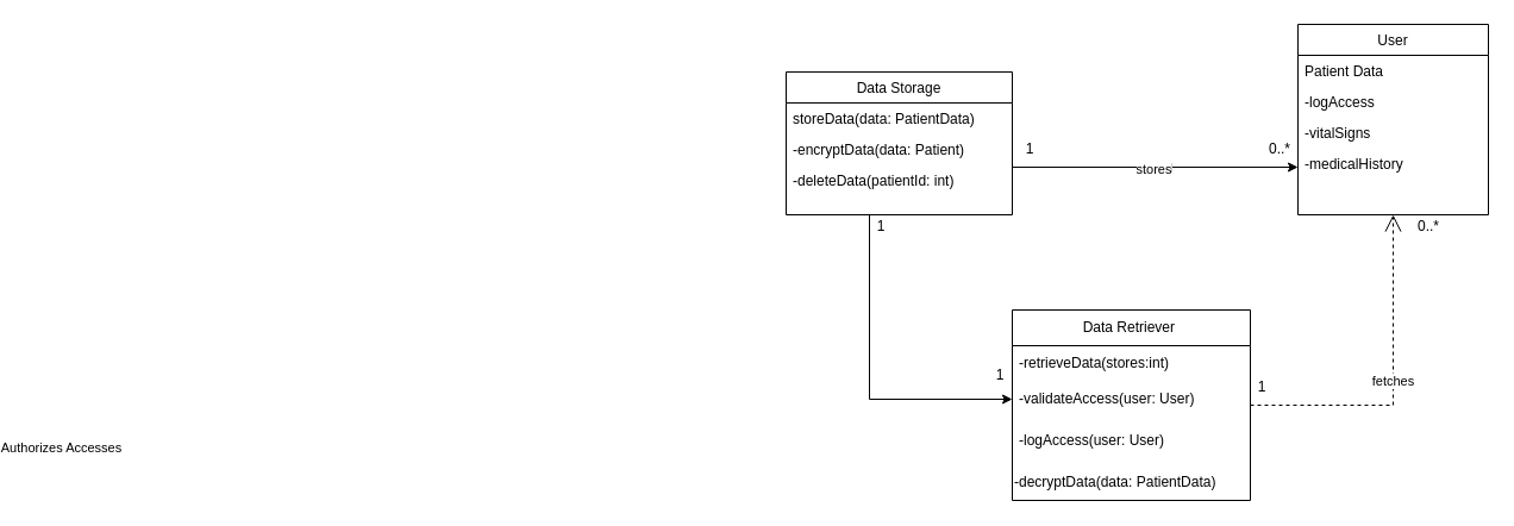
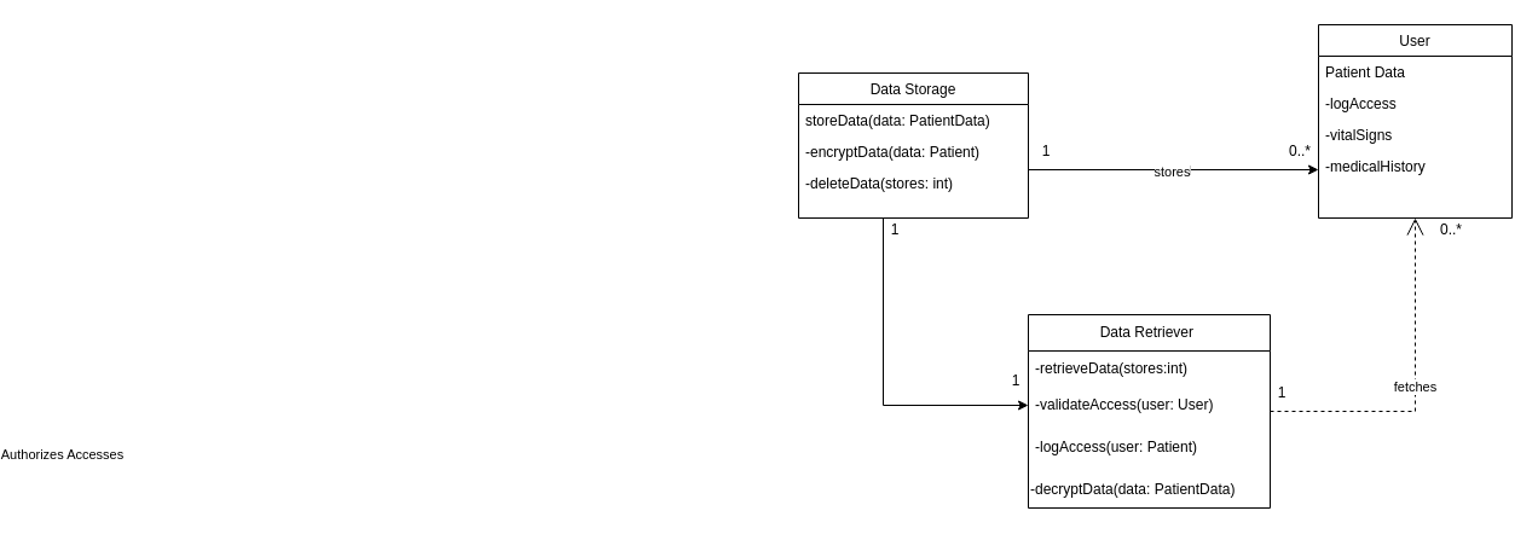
  <mxCell id="0" />
  <mxCell id="1" parent="0" />
  <mxCell id="2" value="User" style="swimlane;fontStyle=0;align=center;verticalAlign=top;childLayout=stackLayout;horizontal=1;startSize=26;horizontalStack=0;resizeParent=1;resizeLast=0;collapsible=1;marginBottom=0;rounded=0;shadow=0;strokeWidth=1;" parent="1" vertex="1"><mxGeometry x="450" y="20" width="160" height="160" as="geometry"><mxRectangle x="550" y="140" width="160" height="26" as="alternateBounds" /></mxGeometry></mxCell>
  <mxCell id="3" value="Patient Data" style="text;align=left;verticalAlign=top;spacingLeft=4;spacingRight=4;overflow=hidden;rotatable=0;points=[[0,0.5],[1,0.5]];portConstraint=eastwest;" parent="2" vertex="1"><mxGeometry y="26" width="160" height="26" as="geometry" /></mxCell>
  <mxCell id="4" value="-logAccess" style="text;align=left;verticalAlign=top;spacingLeft=4;spacingRight=4;overflow=hidden;rotatable=0;points=[[0,0.5],[1,0.5]];portConstraint=eastwest;rounded=0;shadow=0;html=0;" parent="2" vertex="1"><mxGeometry y="52" width="160" height="26" as="geometry" /></mxCell>
  <mxCell id="5" value="-vitalSigns" style="text;align=left;verticalAlign=top;spacingLeft=4;spacingRight=4;overflow=hidden;rotatable=0;points=[[0,0.5],[1,0.5]];portConstraint=eastwest;rounded=0;shadow=0;html=0;" parent="2" vertex="1"><mxGeometry y="78" width="160" height="26" as="geometry" /></mxCell>
  <mxCell id="6" value="-medicalHistory" style="text;align=left;verticalAlign=top;spacingLeft=4;spacingRight=4;overflow=hidden;rotatable=0;points=[[0,0.5],[1,0.5]];portConstraint=eastwest;rounded=0;shadow=0;html=0;" parent="2" vertex="1"><mxGeometry y="104" width="160" height="26" as="geometry" /></mxCell>
  <mxCell id="7" value="Data Retriever&amp;nbsp;" style="swimlane;fontStyle=0;childLayout=stackLayout;horizontal=1;startSize=30;horizontalStack=0;resizeParent=1;resizeParentMax=0;resizeLast=0;collapsible=1;marginBottom=0;whiteSpace=wrap;html=1;" vertex="1" parent="1"><mxGeometry x="210" y="260" width="200" height="160" as="geometry" /></mxCell>
  <mxCell id="8" value="-retrieveData(stores:int)" style="text;strokeColor=none;fillColor=none;align=left;verticalAlign=middle;spacingLeft=4;spacingRight=4;overflow=hidden;points=[[0,0.5],[1,0.5]];portConstraint=eastwest;rotatable=0;whiteSpace=wrap;html=1;" vertex="1" parent="7"><mxGeometry y="30" width="200" height="30" as="geometry" /></mxCell>
  <mxCell id="9" value="-validateAccess(user: User)" style="text;strokeColor=none;fillColor=none;align=left;verticalAlign=middle;spacingLeft=4;spacingRight=4;overflow=hidden;points=[[0,0.5],[1,0.5]];portConstraint=eastwest;rotatable=0;whiteSpace=wrap;html=1;" vertex="1" parent="7"><mxGeometry y="60" width="200" height="30" as="geometry" /></mxCell>
- <mxCell id="10" value="-logAccess(user: User)" style="text;strokeColor=none;fillColor=none;align=left;verticalAlign=middle;spacingLeft=4;spacingRight=4;overflow=hidden;points=[[0,0.5],[1,0.5]];portConstraint=eastwest;rotatable=0;whiteSpace=wrap;html=1;" vertex="1" parent="7"><mxGeometry y="90" width="200" height="40" as="geometry" /></mxCell>
+ <mxCell id="10" value="-logAccess(user: Patient)" style="text;strokeColor=none;fillColor=none;align=left;verticalAlign=middle;spacingLeft=4;spacingRight=4;overflow=hidden;points=[[0,0.5],[1,0.5]];portConstraint=eastwest;rotatable=0;whiteSpace=wrap;html=1;" vertex="1" parent="7"><mxGeometry y="90" width="200" height="40" as="geometry" /></mxCell>
  <mxCell id="11" value="-decryptData(data: PatientData)" style="text;strokeColor=none;align=left;fillColor=none;html=1;verticalAlign=middle;whiteSpace=wrap;rounded=0;" vertex="1" parent="7"><mxGeometry y="130" width="200" height="30" as="geometry" /></mxCell>
  <mxCell id="12" value="Data Storage" style="swimlane;fontStyle=0;align=center;verticalAlign=top;childLayout=stackLayout;horizontal=1;startSize=26;horizontalStack=0;resizeParent=1;resizeLast=0;collapsible=1;marginBottom=0;rounded=0;shadow=0;strokeWidth=1;" vertex="1" parent="1"><mxGeometry x="20" y="60" width="190" height="120" as="geometry"><mxRectangle x="550" y="140" width="160" height="26" as="alternateBounds" /></mxGeometry></mxCell>
  <mxCell id="13" value="storeData(data: PatientData)" style="text;align=left;verticalAlign=top;spacingLeft=4;spacingRight=4;overflow=hidden;rotatable=0;points=[[0,0.5],[1,0.5]];portConstraint=eastwest;" vertex="1" parent="12"><mxGeometry y="26" width="190" height="26" as="geometry" /></mxCell>
  <mxCell id="14" value="-encryptData(data: Patient)" style="text;align=left;verticalAlign=top;spacingLeft=4;spacingRight=4;overflow=hidden;rotatable=0;points=[[0,0.5],[1,0.5]];portConstraint=eastwest;rounded=0;shadow=0;html=0;" vertex="1" parent="12"><mxGeometry y="52" width="190" height="26" as="geometry" /></mxCell>
- <mxCell id="15" value="-deleteData(patientId: int)" style="text;align=left;verticalAlign=top;spacingLeft=4;spacingRight=4;overflow=hidden;rotatable=0;points=[[0,0.5],[1,0.5]];portConstraint=eastwest;rounded=0;shadow=0;html=0;" vertex="1" parent="12"><mxGeometry y="78" width="190" height="26" as="geometry" /></mxCell>
+ <mxCell id="15" value="-deleteData(stores: int)" style="text;align=left;verticalAlign=top;spacingLeft=4;spacingRight=4;overflow=hidden;rotatable=0;points=[[0,0.5],[1,0.5]];portConstraint=eastwest;rounded=0;shadow=0;html=0;" vertex="1" parent="12"><mxGeometry y="78" width="190" height="26" as="geometry" /></mxCell>
  <mxCell id="16" value="1" style="text;html=1;align=center;verticalAlign=middle;whiteSpace=wrap;rounded=0;" vertex="1" parent="1"><mxGeometry x="210" y="110" width="30" height="30" as="geometry" /></mxCell>
  <mxCell id="17" value="0..*" style="text;html=1;align=center;verticalAlign=middle;whiteSpace=wrap;rounded=0;" vertex="1" parent="1"><mxGeometry x="420" y="110" width="30" height="30" as="geometry" /></mxCell>
  <mxCell id="18" value="" style="endArrow=classic;html=1;rounded=0;entryX=1;entryY=1;entryDx=0;entryDy=0;exitX=0;exitY=1;exitDx=0;exitDy=0;" edge="1" parent="1" source="16" target="17"><mxGeometry relative="1" as="geometry"><mxPoint x="283.5" y="140" as="sourcePoint" /><mxPoint x="383.5" y="140" as="targetPoint" /></mxGeometry></mxCell>
  <mxCell id="19" value="Label" style="edgeLabel;resizable=0;html=1;;align=center;verticalAlign=middle;" connectable="0" vertex="1" parent="18"><mxGeometry relative="1" as="geometry" /></mxCell>
  <mxCell id="20" value="stores" style="edgeLabel;html=1;align=center;verticalAlign=middle;resizable=0;points=[];" vertex="1" connectable="0" parent="18"><mxGeometry x="-0.02" y="-1" relative="1" as="geometry"><mxPoint as="offset" /></mxGeometry></mxCell>
  <mxCell id="21" value="fetches" style="endArrow=open;endSize=12;dashed=1;html=1;rounded=0;entryX=0.5;entryY=1;entryDx=0;entryDy=0;" edge="1" parent="1" target="2"><mxGeometry width="160" relative="1" as="geometry"><mxPoint x="410" y="340" as="sourcePoint" /><mxPoint x="570" y="220" as="targetPoint" /><Array as="points"><mxPoint x="530" y="340" /></Array></mxGeometry></mxCell>
  <mxCell id="22" value="" style="endArrow=classic;html=1;rounded=0;entryX=0;entryY=0.5;entryDx=0;entryDy=0;" edge="1" parent="1" target="9"><mxGeometry relative="1" as="geometry"><mxPoint x="90" y="180" as="sourcePoint" /><mxPoint x="190" y="340" as="targetPoint" /><Array as="points"><mxPoint x="90" y="335" /></Array></mxGeometry></mxCell>
  <mxCell id="23" value="Authorizes Accesses" style="edgeLabel;resizable=0;html=1;;align=center;verticalAlign=middle;" connectable="0" vertex="1" parent="22"><mxGeometry relative="1" as="geometry"><mxPoint x="-680" y="57" as="offset" /></mxGeometry></mxCell>
  <mxCell id="24" value="1" style="text;html=1;align=center;verticalAlign=middle;whiteSpace=wrap;rounded=0;" vertex="1" parent="1"><mxGeometry x="90" y="180" width="20" height="20" as="geometry" /></mxCell>
  <mxCell id="25" value="1" style="text;html=1;align=center;verticalAlign=middle;whiteSpace=wrap;rounded=0;" vertex="1" parent="1"><mxGeometry x="190" y="305" width="20" height="20" as="geometry" /></mxCell>
  <mxCell id="26" value="0..*" style="text;html=1;align=center;verticalAlign=middle;whiteSpace=wrap;rounded=0;" vertex="1" parent="1"><mxGeometry x="550" y="180" width="20" height="20" as="geometry" /></mxCell>
  <mxCell id="27" value="1" style="text;html=1;align=center;verticalAlign=middle;whiteSpace=wrap;rounded=0;" vertex="1" parent="1"><mxGeometry x="410" y="315" width="20" height="20" as="geometry" /></mxCell>
